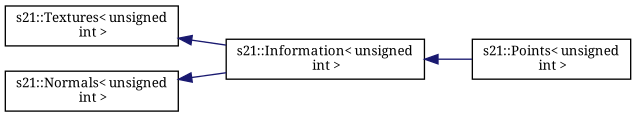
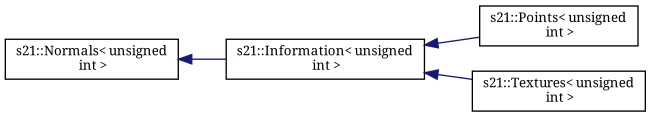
  digraph {
    fontname="Noto Serif"
    rankdir=LR
    node [color=black fillcolor=white fontname="Noto Serif" fontsize=10 shape=record style=filled]
    edge [color=midnightblue dir=back fontname="Noto Serif" fontsize=10 labelfontname=Helvetica labelfontsize=10 style=solid]
    n1 [height=0.2 label="s21::Information\< unsigned\l int \>" width=0.4]
    n2 [height=0.2 label="s21::Points\< unsigned\l int \>" width=0.4]
    n3 [height=0.2 label="s21::Textures\< unsigned\l int \>" width=0.4]
    n4 [height=0.2 label="s21::Normals\< unsigned\l int \>" width=0.4]
    n1 -> n2
-   n3 -> n1
+   n1 -> n3
    n4 -> n1
  }
